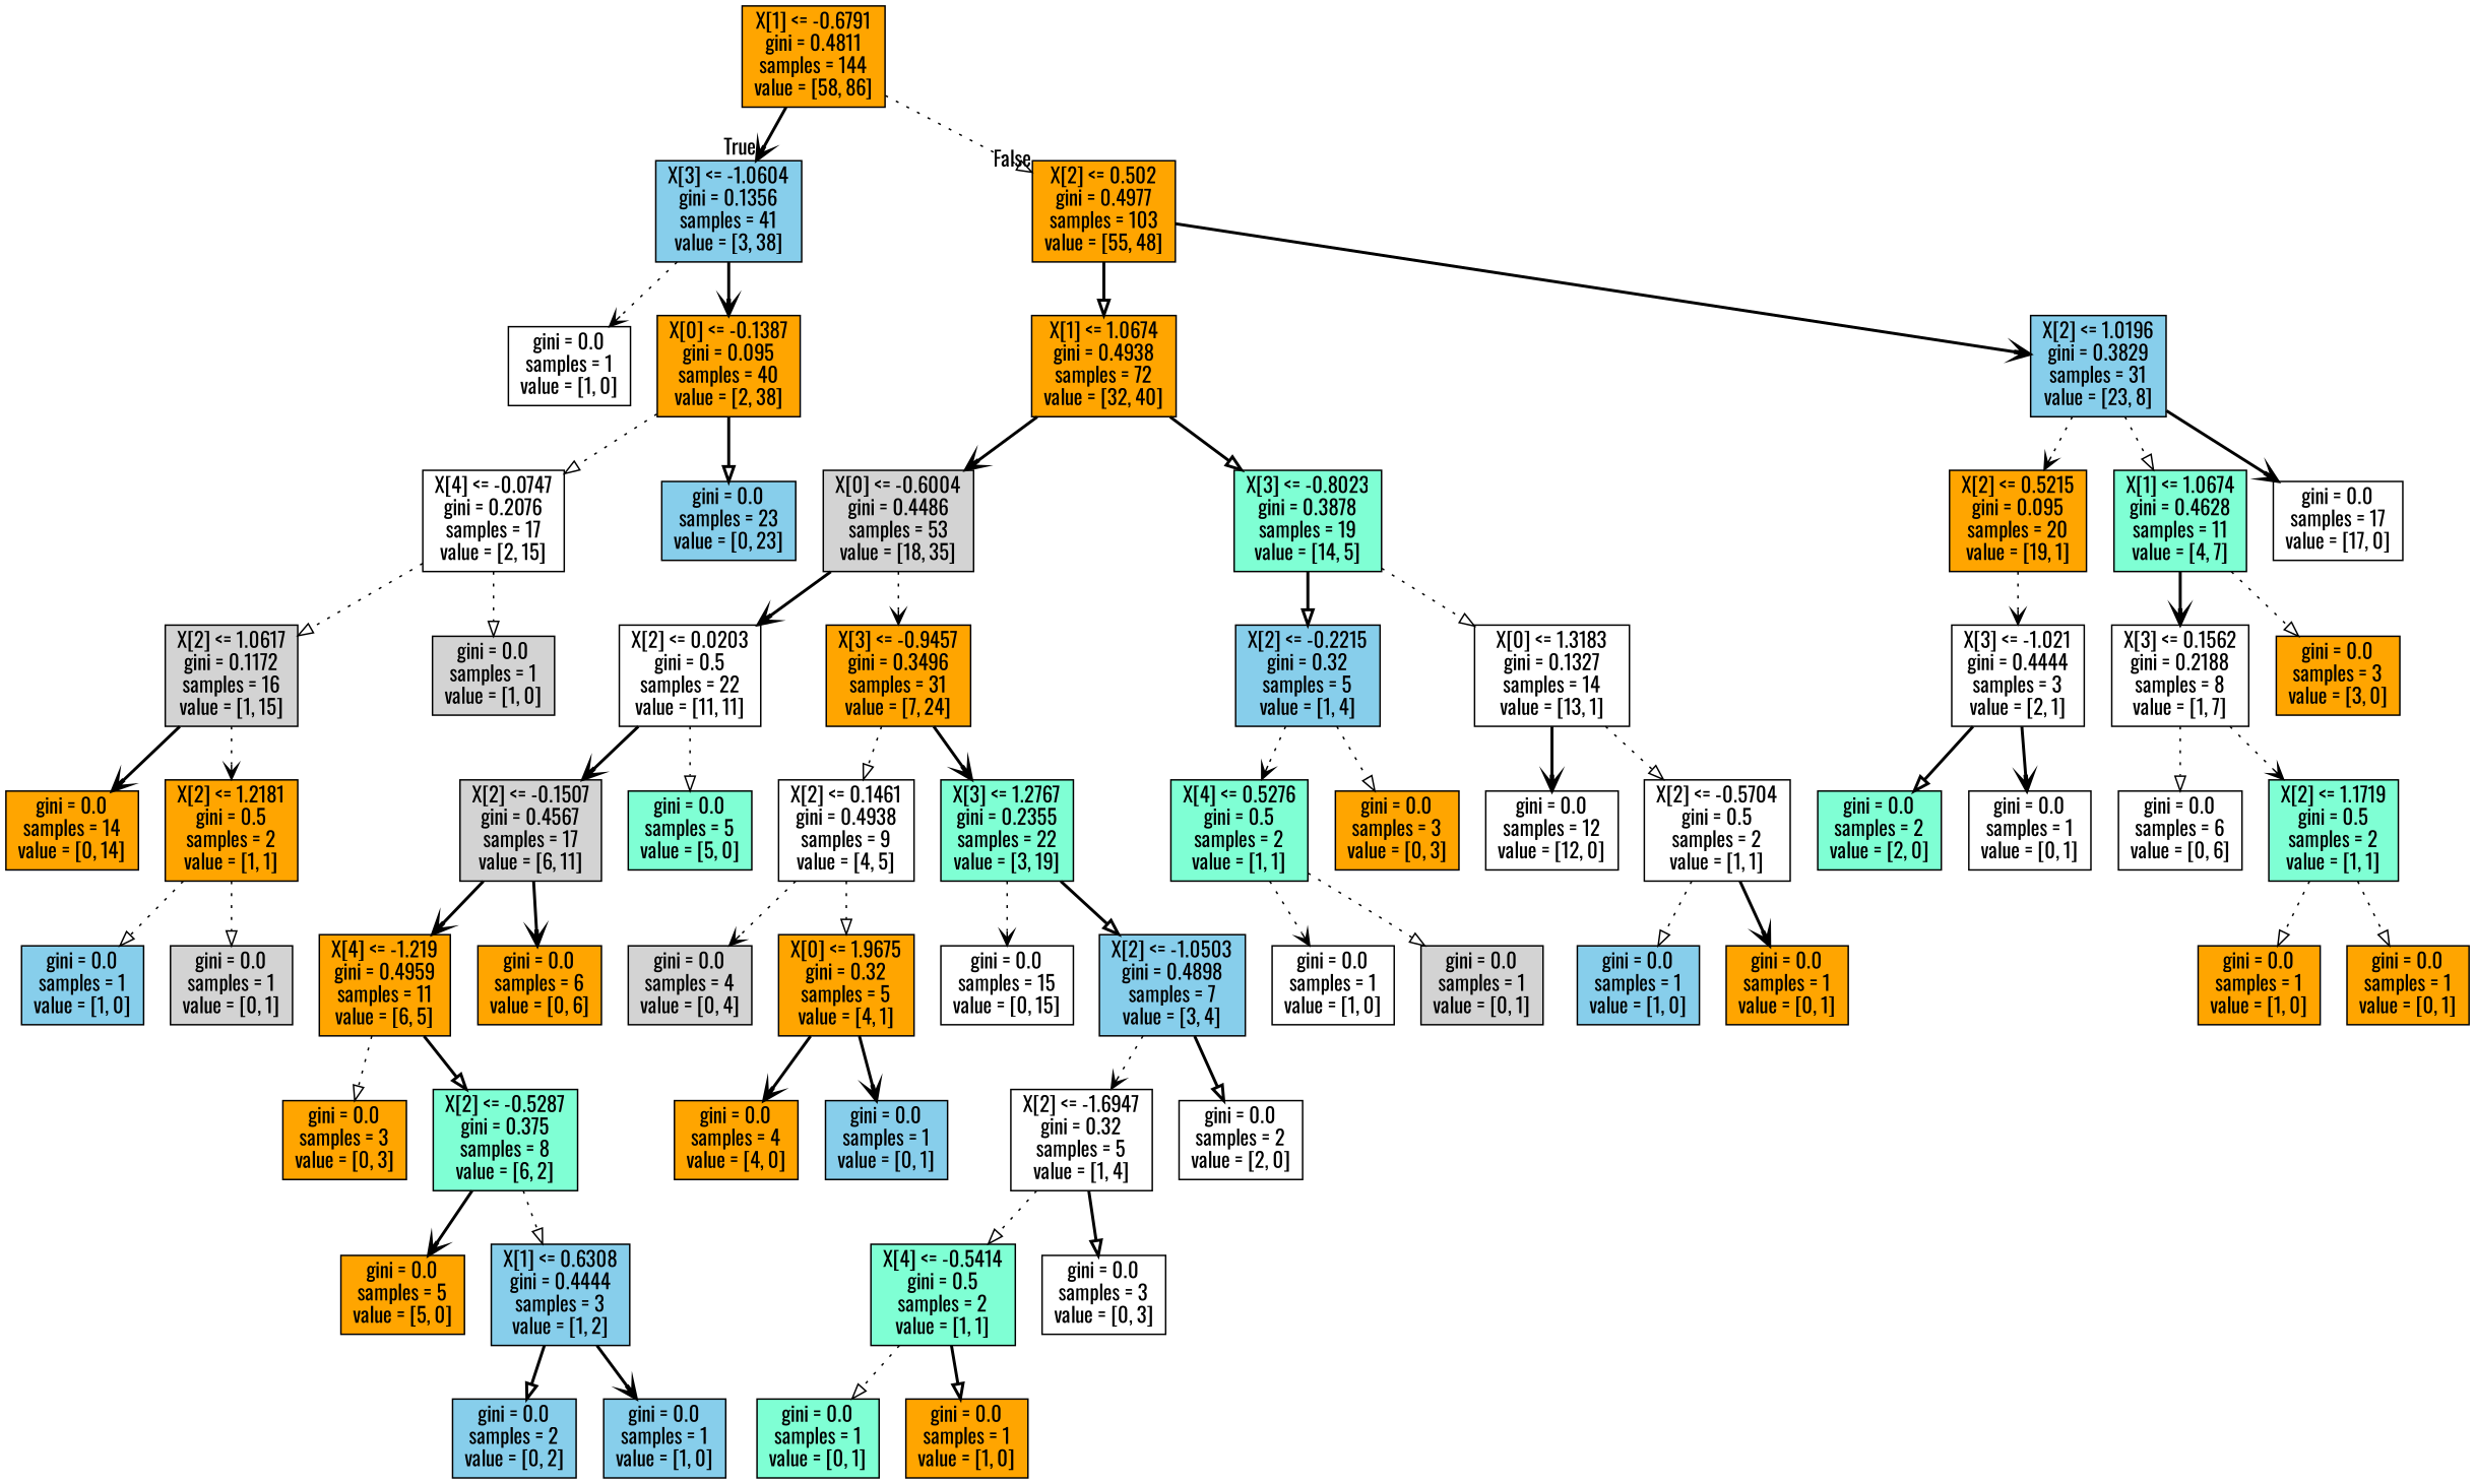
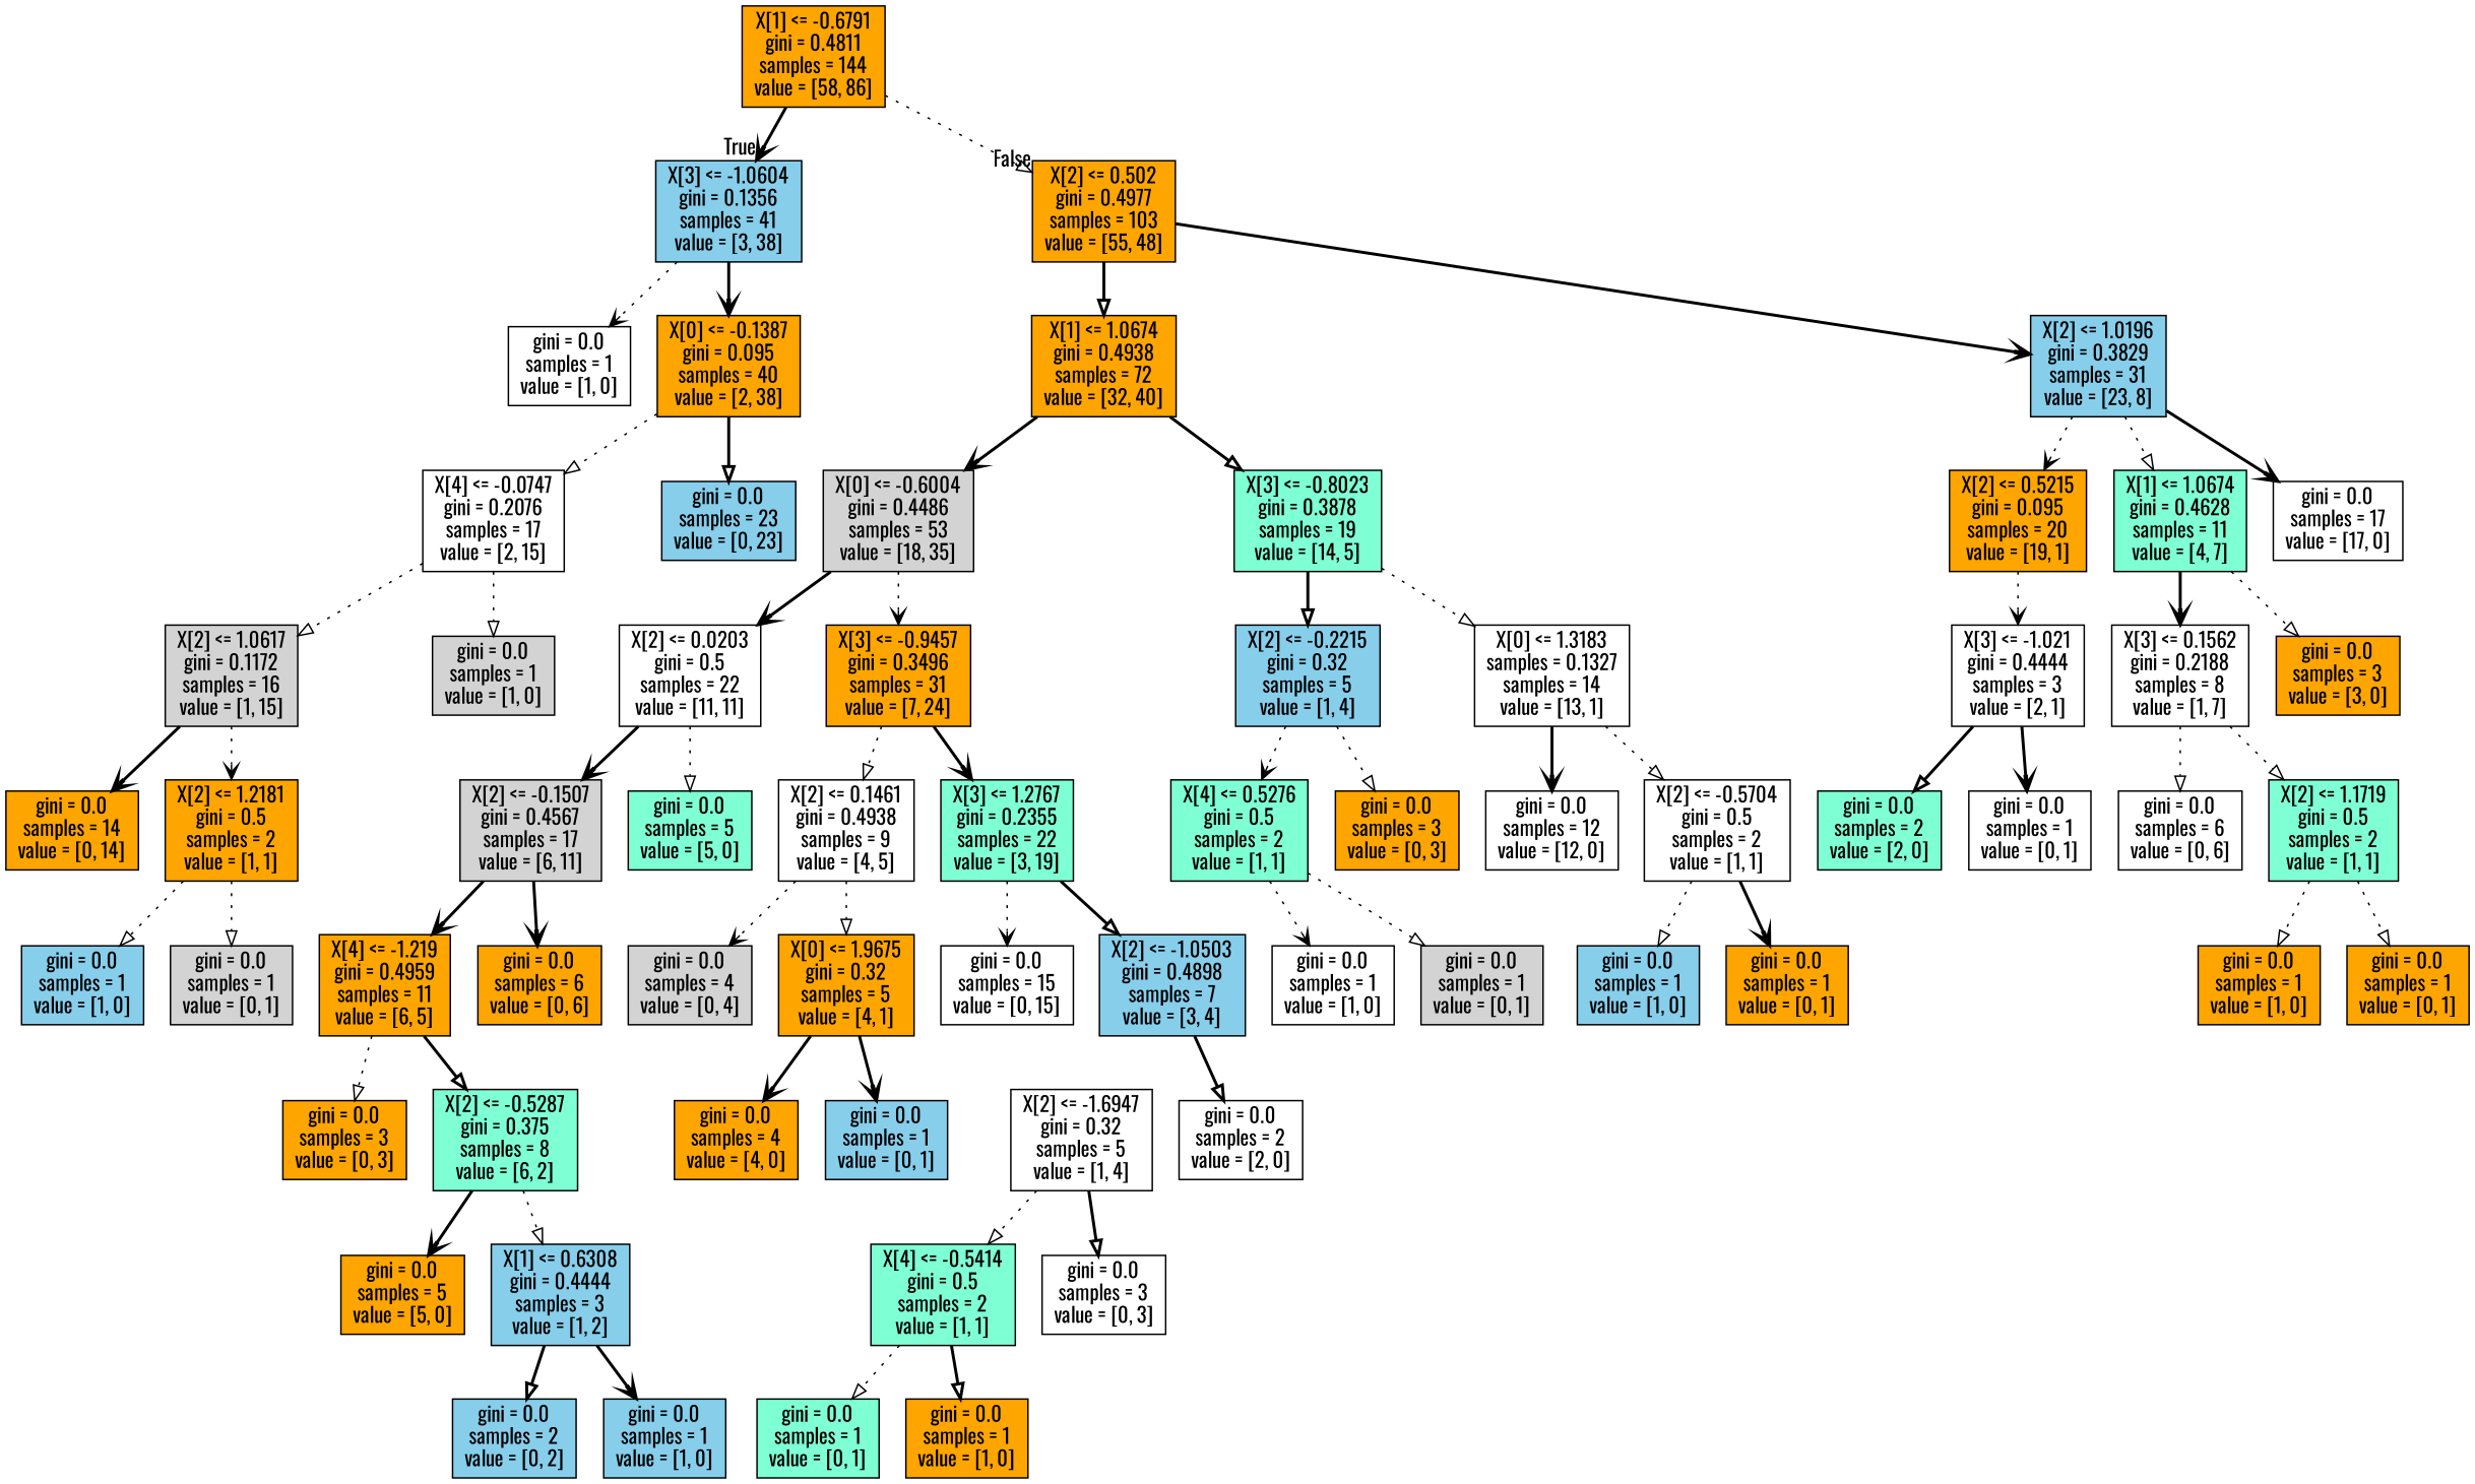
  digraph {
    fontname=Oswald
    node [fillcolor=orange fontname=Oswald shape=box style=filled]
    edge [arrowhead=onormal fontname=Oswald style=dotted]
    n1 [label="X[1] <= -0.6791\ngini = 0.4811\nsamples = 144\nvalue = [58, 86]"]
    n2 [fillcolor=skyblue label="X[3] <= -1.0604\ngini = 0.1356\nsamples = 41\nvalue = [3, 38]"]
    n3 [label="X[2] <= 0.502\ngini = 0.4977\nsamples = 103\nvalue = [55, 48]"]
    n4 [fillcolor=white label="gini = 0.0\nsamples = 1\nvalue = [1, 0]"]
    n5 [label="X[0] <= -0.1387\ngini = 0.095\nsamples = 40\nvalue = [2, 38]"]
    n6 [label="X[1] <= 1.0674\ngini = 0.4938\nsamples = 72\nvalue = [32, 40]"]
    n7 [fillcolor=skyblue label="X[2] <= 1.0196\ngini = 0.3829\nsamples = 31\nvalue = [23, 8]"]
    n8 [fillcolor=white label="X[4] <= -0.0747\ngini = 0.2076\nsamples = 17\nvalue = [2, 15]"]
    n9 [fillcolor=skyblue label="gini = 0.0\nsamples = 23\nvalue = [0, 23]"]
    n10 [fillcolor=lightgrey label="X[2] <= 1.0617\ngini = 0.1172\nsamples = 16\nvalue = [1, 15]"]
    n11 [fillcolor=lightgrey label="gini = 0.0\nsamples = 1\nvalue = [1, 0]"]
    n12 [label="gini = 0.0\nsamples = 14\nvalue = [0, 14]"]
    n13 [label="X[2] <= 1.2181\ngini = 0.5\nsamples = 2\nvalue = [1, 1]"]
    n14 [fillcolor=skyblue label="gini = 0.0\nsamples = 1\nvalue = [1, 0]"]
    n15 [fillcolor=lightgrey label="gini = 0.0\nsamples = 1\nvalue = [0, 1]"]
    n16 [fillcolor=lightgrey label="X[0] <= -0.6004\ngini = 0.4486\nsamples = 53\nvalue = [18, 35]"]
    n17 [fillcolor=aquamarine label="X[3] <= -0.8023\ngini = 0.3878\nsamples = 19\nvalue = [14, 5]"]
    n18 [label="X[2] <= 0.5215\ngini = 0.095\nsamples = 20\nvalue = [19, 1]"]
    n19 [fillcolor=aquamarine label="X[1] <= 1.0674\ngini = 0.4628\nsamples = 11\nvalue = [4, 7]"]
    n20 [fillcolor=white label="gini = 0.0\nsamples = 17\nvalue = [17, 0]"]
    n21 [fillcolor=white label="X[2] <= 0.0203\ngini = 0.5\nsamples = 22\nvalue = [11, 11]"]
    n22 [label="X[3] <= -0.9457\ngini = 0.3496\nsamples = 31\nvalue = [7, 24]"]
    n23 [fillcolor=skyblue label="X[2] <= -0.2215\ngini = 0.32\nsamples = 5\nvalue = [1, 4]"]
-   n24 [fillcolor=white label="X[0] <= 1.3183\ngini = 0.1327\nsamples = 14\nvalue = [13, 1]"]
+   n24 [fillcolor=white label="X[0] <= 1.3183\nsamples = 0.1327\nsamples = 14\nvalue = [13, 1]"]
    n25 [fillcolor=lightgrey label="X[2] <= -0.1507\ngini = 0.4567\nsamples = 17\nvalue = [6, 11]"]
    n26 [fillcolor=aquamarine label="gini = 0.0\nsamples = 5\nvalue = [5, 0]"]
    n27 [fillcolor=white label="X[2] <= 0.1461\ngini = 0.4938\nsamples = 9\nvalue = [4, 5]"]
    n28 [fillcolor=aquamarine label="X[3] <= 1.2767\ngini = 0.2355\nsamples = 22\nvalue = [3, 19]"]
    n29 [label="X[4] <= -1.219\ngini = 0.4959\nsamples = 11\nvalue = [6, 5]"]
    n30 [label="gini = 0.0\nsamples = 6\nvalue = [0, 6]"]
    n31 [label="gini = 0.0\nsamples = 3\nvalue = [0, 3]"]
    n32 [fillcolor=aquamarine label="X[2] <= -0.5287\ngini = 0.375\nsamples = 8\nvalue = [6, 2]"]
    n33 [label="gini = 0.0\nsamples = 5\nvalue = [5, 0]"]
    n34 [fillcolor=skyblue label="X[1] <= 0.6308\ngini = 0.4444\nsamples = 3\nvalue = [1, 2]"]
    n35 [fillcolor=skyblue label="gini = 0.0\nsamples = 2\nvalue = [0, 2]"]
    n36 [fillcolor=skyblue label="gini = 0.0\nsamples = 1\nvalue = [1, 0]"]
    n37 [fillcolor=lightgrey label="gini = 0.0\nsamples = 4\nvalue = [0, 4]"]
    n38 [label="X[0] <= 1.9675\ngini = 0.32\nsamples = 5\nvalue = [4, 1]"]
    n39 [fillcolor=white label="gini = 0.0\nsamples = 15\nvalue = [0, 15]"]
    n40 [fillcolor=skyblue label="X[2] <= -1.0503\ngini = 0.4898\nsamples = 7\nvalue = [3, 4]"]
    n41 [label="gini = 0.0\nsamples = 4\nvalue = [4, 0]"]
    n42 [fillcolor=skyblue label="gini = 0.0\nsamples = 1\nvalue = [0, 1]"]
    n43 [fillcolor=white label="X[2] <= -1.6947\ngini = 0.32\nsamples = 5\nvalue = [1, 4]"]
    n44 [fillcolor=white label="gini = 0.0\nsamples = 2\nvalue = [2, 0]"]
    n45 [fillcolor=aquamarine label="X[4] <= -0.5414\ngini = 0.5\nsamples = 2\nvalue = [1, 1]"]
    n46 [fillcolor=white label="gini = 0.0\nsamples = 3\nvalue = [0, 3]"]
    n47 [fillcolor=aquamarine label="gini = 0.0\nsamples = 1\nvalue = [0, 1]"]
    n48 [label="gini = 0.0\nsamples = 1\nvalue = [1, 0]"]
    n49 [fillcolor=aquamarine label="X[4] <= 0.5276\ngini = 0.5\nsamples = 2\nvalue = [1, 1]"]
    n50 [label="gini = 0.0\nsamples = 3\nvalue = [0, 3]"]
    n51 [fillcolor=white label="gini = 0.0\nsamples = 12\nvalue = [12, 0]"]
    n52 [fillcolor=white label="X[2] <= -0.5704\ngini = 0.5\nsamples = 2\nvalue = [1, 1]"]
    n53 [fillcolor=white label="gini = 0.0\nsamples = 1\nvalue = [1, 0]"]
    n54 [fillcolor=lightgrey label="gini = 0.0\nsamples = 1\nvalue = [0, 1]"]
    n55 [fillcolor=skyblue label="gini = 0.0\nsamples = 1\nvalue = [1, 0]"]
    n56 [label="gini = 0.0\nsamples = 1\nvalue = [0, 1]"]
    n57 [fillcolor=white label="X[3] <= -1.021\ngini = 0.4444\nsamples = 3\nvalue = [2, 1]"]
    n58 [fillcolor=white label="X[3] <= 0.1562\ngini = 0.2188\nsamples = 8\nvalue = [1, 7]"]
    n59 [label="gini = 0.0\nsamples = 3\nvalue = [3, 0]"]
    n60 [fillcolor=aquamarine label="gini = 0.0\nsamples = 2\nvalue = [2, 0]"]
    n61 [fillcolor=white label="gini = 0.0\nsamples = 1\nvalue = [0, 1]"]
    n62 [fillcolor=white label="gini = 0.0\nsamples = 6\nvalue = [0, 6]"]
    n63 [fillcolor=aquamarine label="X[2] <= 1.1719\ngini = 0.5\nsamples = 2\nvalue = [1, 1]"]
    n64 [label="gini = 0.0\nsamples = 1\nvalue = [1, 0]"]
    n65 [label="gini = 0.0\nsamples = 1\nvalue = [0, 1]"]
    n1 -> n2 [arrowhead=vee headlabel=True labelangle=45 labeldistance=2.5 style=bold]
    n1 -> n3 [headlabel=False labelangle=-45 labeldistance=2.5]
    n2 -> n4 [arrowhead=vee]
    n2 -> n5 [arrowhead=vee style=bold]
    n3 -> n6 [style=bold]
    n3 -> n7 [arrowhead=vee style=bold]
    n5 -> n8
    n5 -> n9 [style=bold]
    n6 -> n16 [arrowhead=vee style=bold]
    n6 -> n17 [style=bold]
    n7 -> n18 [arrowhead=vee]
    n7 -> n19
    n7 -> n20 [arrowhead=vee style=bold]
    n8 -> n10
    n8 -> n11
    n10 -> n12 [arrowhead=vee style=bold]
    n10 -> n13 [arrowhead=vee]
    n13 -> n14
    n13 -> n15
    n16 -> n21 [arrowhead=vee style=bold]
    n16 -> n22 [arrowhead=vee]
    n17 -> n23 [style=bold]
    n17 -> n24
    n18 -> n57 [arrowhead=vee]
    n19 -> n58 [arrowhead=vee style=bold]
    n19 -> n59
    n21 -> n25 [arrowhead=vee style=bold]
    n21 -> n26
    n22 -> n27
    n22 -> n28 [arrowhead=vee style=bold]
    n23 -> n49 [arrowhead=vee]
    n23 -> n50
    n24 -> n51 [arrowhead=vee style=bold]
    n24 -> n52
    n25 -> n29 [arrowhead=vee style=bold]
    n25 -> n30 [arrowhead=vee style=bold]
    n27 -> n37 [arrowhead=vee]
    n27 -> n38
    n28 -> n39 [arrowhead=vee]
    n28 -> n40 [style=bold]
    n29 -> n31
    n29 -> n32 [style=bold]
    n32 -> n33 [arrowhead=vee style=bold]
    n32 -> n34
    n34 -> n35 [style=bold]
    n34 -> n36 [arrowhead=vee style=bold]
    n38 -> n41 [arrowhead=vee style=bold]
    n38 -> n42 [arrowhead=vee style=bold]
-   n40 -> n43 [arrowhead=vee]
    n40 -> n44 [style=bold]
    n43 -> n45
    n43 -> n46 [style=bold]
    n45 -> n47
    n45 -> n48 [style=bold]
    n49 -> n53 [arrowhead=vee]
    n49 -> n54
    n52 -> n55
    n52 -> n56 [arrowhead=vee style=bold]
    n57 -> n60 [style=bold]
    n57 -> n61 [arrowhead=vee style=bold]
    n58 -> n62
-   n58 -> n63 [arrowhead=vee]
+   n58 -> n63
    n63 -> n64
    n63 -> n65
  }
